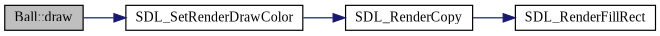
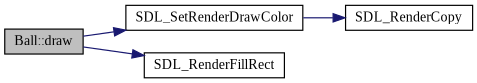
  digraph {
    fontname="Liberation Serif"
    rankdir=LR
    node [color=black fillcolor=white fontname="Liberation Serif" fontsize=12 shape=record style=filled]
    edge [color=midnightblue fontname="Liberation Serif" fontsize=12 labelfontname=Helvetica labelfontsize=12 style=solid]
    n1 [fillcolor=grey75 fontcolor=black height=0.2 label="Ball::draw" width=0.4]
    n2 [height=0.2 label=SDL_SetRenderDrawColor width=0.4]
    n3 [height=0.2 label=SDL_RenderFillRect width=0.4]
    n4 [height=0.2 label=SDL_RenderCopy width=0.4]
    n1 -> n2
-   n4 -> n3
+   n1 -> n3
    n2 -> n4
  }
